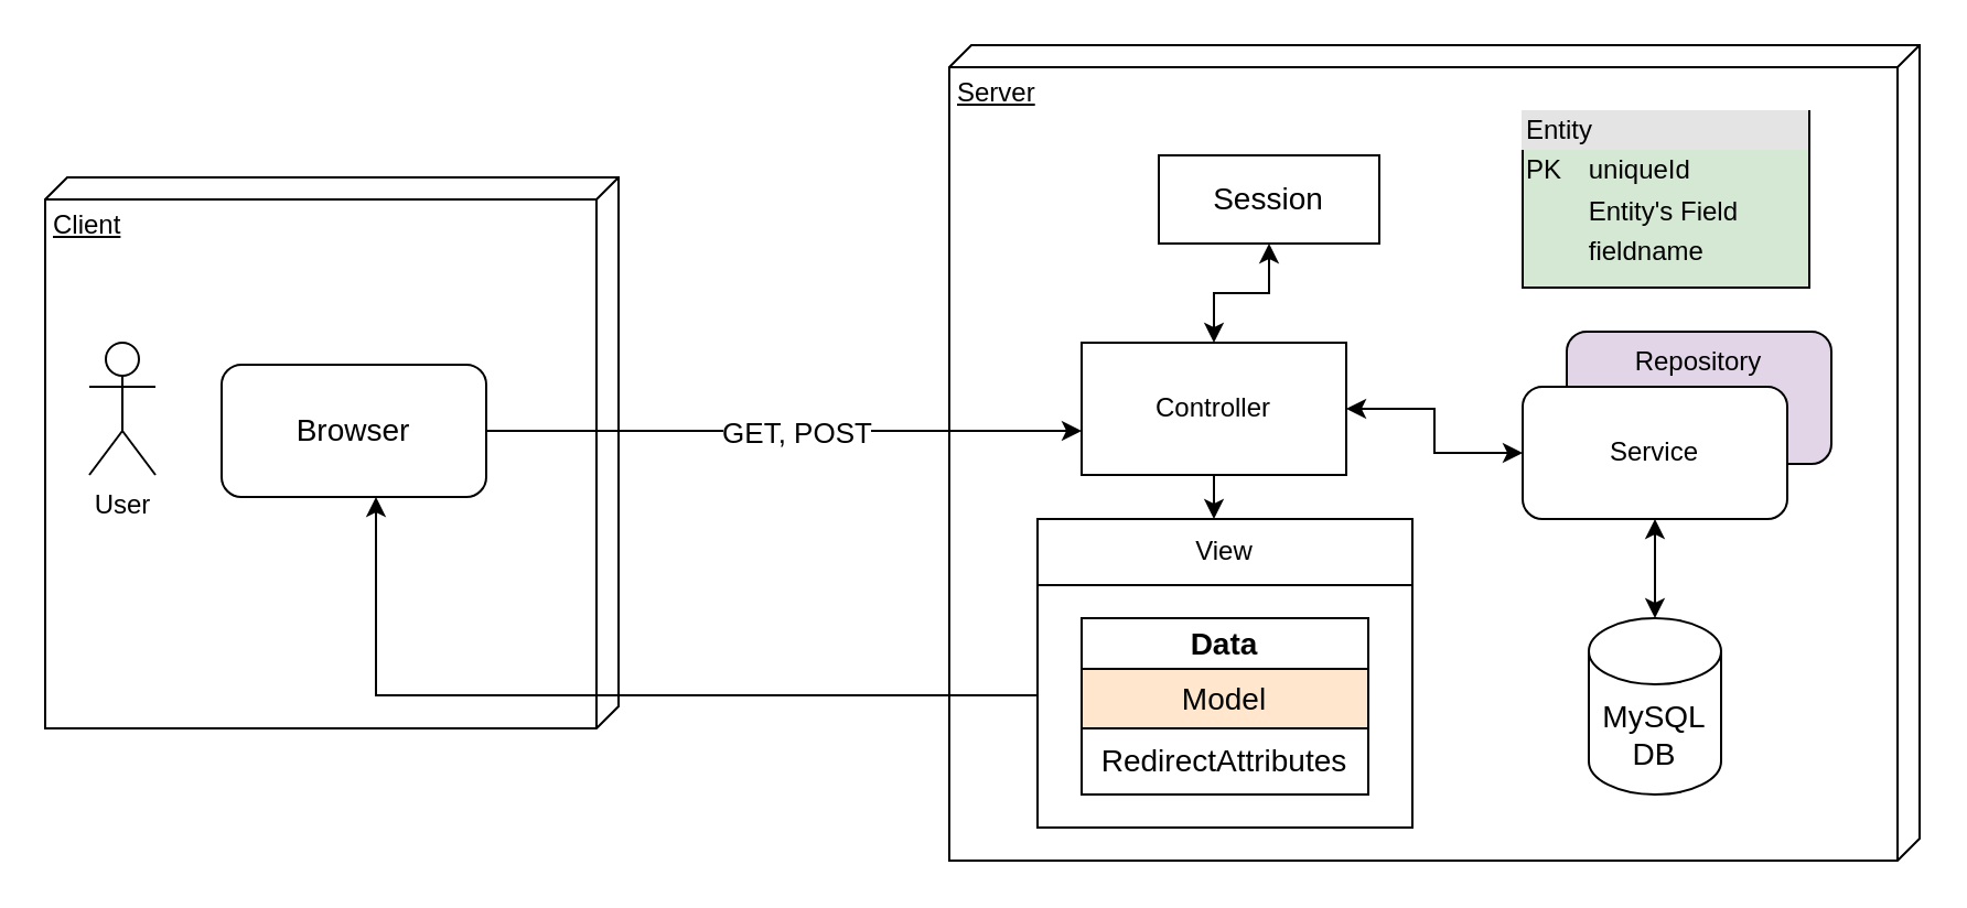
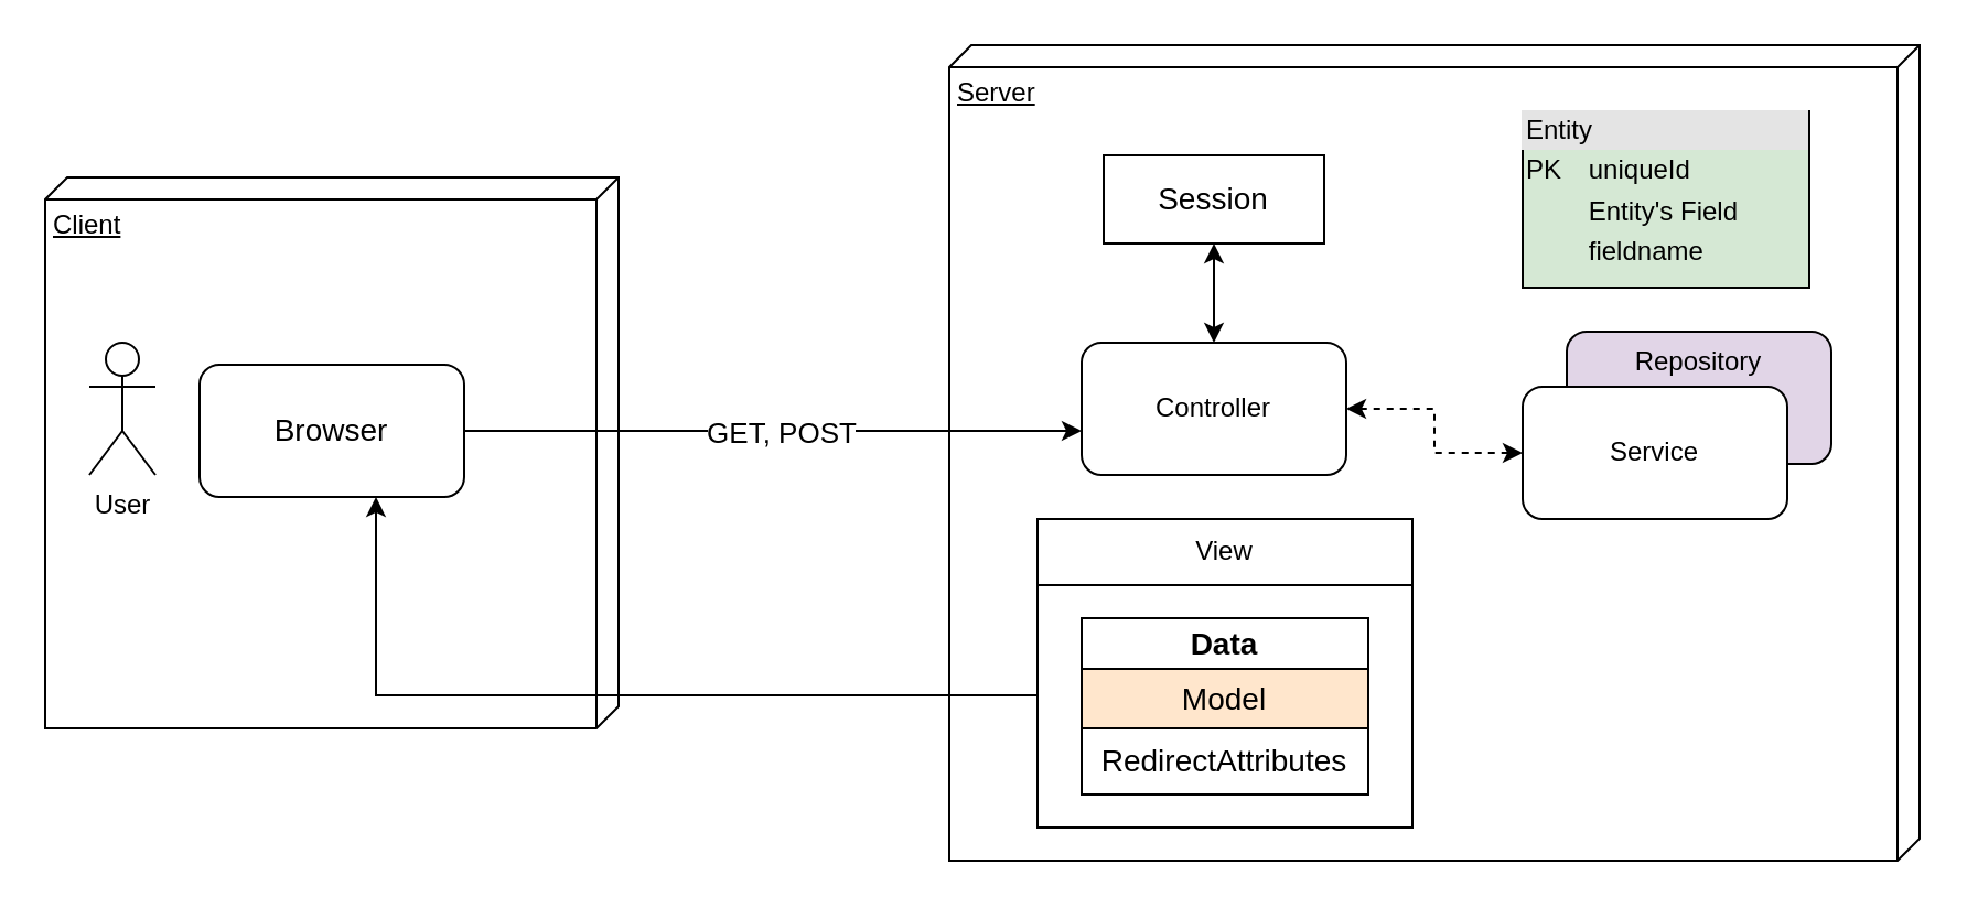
  <mxCell id="0" />
  <mxCell id="1" parent="0" />
  <mxCell id="2" value="Server" style="verticalAlign=top;align=left;spacingTop=8;spacingLeft=2;spacingRight=12;shape=cube;size=10;direction=south;fontStyle=4;html=1;whiteSpace=wrap;" vertex="1" parent="1"><mxGeometry x="430" y="20" width="440" height="370" as="geometry" /></mxCell>
  <mxCell id="3" value="&lt;div&gt;Client&lt;/div&gt;&lt;div&gt;&lt;br&gt;&lt;/div&gt;" style="verticalAlign=top;align=left;spacingTop=8;spacingLeft=2;spacingRight=12;shape=cube;size=10;direction=south;fontStyle=4;html=1;whiteSpace=wrap;" vertex="1" parent="1"><mxGeometry x="20" y="80" width="260" height="250" as="geometry" /></mxCell>
- <mxCell id="4" value="&lt;div&gt;MySQL&lt;/div&gt;&lt;div&gt;DB&lt;br&gt;&lt;/div&gt;" style="shape=cylinder3;whiteSpace=wrap;html=1;boundedLbl=1;backgroundOutline=1;size=15;fontSize=14;" vertex="1" parent="1"><mxGeometry x="720" y="280" width="60" height="80" as="geometry" /></mxCell>
  <mxCell id="5" value="Data" style="swimlane;whiteSpace=wrap;html=1;fontSize=14;" vertex="1" parent="1"><mxGeometry x="490" y="280" width="130" height="80" as="geometry" /></mxCell>
  <mxCell id="6" value="Model" style="whiteSpace=wrap;html=1;fontSize=14;fillColor=#ffe6cc;" vertex="1" parent="5"><mxGeometry y="23" width="130" height="27" as="geometry" /></mxCell>
  <mxCell id="7" value="RedirectAttributes" style="whiteSpace=wrap;html=1;fontSize=14;" vertex="1" parent="5"><mxGeometry y="50" width="130" height="30" as="geometry" /></mxCell>
  <mxCell id="8" style="edgeStyle=orthogonalEdgeStyle;rounded=0;orthogonalLoop=1;jettySize=auto;html=1;exitX=0.5;exitY=1;exitDx=0;exitDy=0;startArrow=classic;startFill=1;" edge="1" parent="1" source="9" target="16"><mxGeometry relative="1" as="geometry" /></mxCell>
- <mxCell id="9" value="Session" style="whiteSpace=wrap;html=1;fontSize=14;" vertex="1" parent="1"><mxGeometry x="525" y="70" width="100" height="40" as="geometry" /></mxCell>
+ <mxCell id="9" value="Session" style="whiteSpace=wrap;html=1;fontSize=14;" vertex="1" parent="1"><mxGeometry x="500" y="70" width="100" height="40" as="geometry" /></mxCell>
  <mxCell id="10" value="&lt;div&gt;User&lt;/div&gt;" style="shape=umlActor;verticalLabelPosition=bottom;verticalAlign=top;html=1;outlineConnect=0;" vertex="1" parent="1"><mxGeometry x="40" y="155" width="30" height="60" as="geometry" /></mxCell>
  <mxCell id="11" style="edgeStyle=orthogonalEdgeStyle;rounded=0;orthogonalLoop=1;jettySize=auto;html=1;exitX=1;exitY=0.5;exitDx=0;exitDy=0;" edge="1" parent="1" source="13" target="16"><mxGeometry relative="1" as="geometry"><Array as="points"><mxPoint x="260" y="195" /><mxPoint x="260" y="195" /></Array></mxGeometry></mxCell>
  <mxCell id="12" value="&lt;font style=&quot;font-size: 13px;&quot;&gt;GET, POST&lt;/font&gt;" style="edgeLabel;html=1;align=center;verticalAlign=middle;resizable=0;points=[];" vertex="1" connectable="0" parent="11"><mxGeometry x="-0.509" y="2" relative="1" as="geometry"><mxPoint x="74" y="2" as="offset" /></mxGeometry></mxCell>
- <mxCell id="13" value="&lt;font style=&quot;font-size: 14px;&quot;&gt;Browser&lt;/font&gt;" style="rounded=1;whiteSpace=wrap;html=1;" vertex="1" parent="1"><mxGeometry x="100" y="165" width="120" height="60" as="geometry" /></mxCell>
- <mxCell id="14" style="edgeStyle=orthogonalEdgeStyle;rounded=0;orthogonalLoop=1;jettySize=auto;html=1;startArrow=classic;startFill=1;" edge="1" parent="1" source="16" target="19"><mxGeometry relative="1" as="geometry" /></mxCell>
- <mxCell id="15" style="edgeStyle=orthogonalEdgeStyle;rounded=0;orthogonalLoop=1;jettySize=auto;html=1;" edge="1" parent="1" source="16" target="22"><mxGeometry relative="1" as="geometry"><Array as="points"><mxPoint x="550" y="230" /><mxPoint x="550" y="230" /></Array></mxGeometry></mxCell>
- <mxCell id="16" value="Controller" style="whiteSpace=wrap;html=1;rounded=0;" vertex="1" parent="1"><mxGeometry x="490" y="155" width="120" height="60" as="geometry" /></mxCell>
+ <mxCell id="13" value="&lt;font style=&quot;font-size: 14px;&quot;&gt;Browser&lt;/font&gt;" style="rounded=1;whiteSpace=wrap;html=1;" vertex="1" parent="1"><mxGeometry x="90" y="165" width="120" height="60" as="geometry" /></mxCell>
+ <mxCell id="14" style="edgeStyle=orthogonalEdgeStyle;rounded=0;orthogonalLoop=1;jettySize=auto;html=1;startArrow=classic;startFill=1;dashed=1;" edge="1" parent="1" source="16" target="19"><mxGeometry relative="1" as="geometry" /></mxCell>
+ <mxCell id="16" value="Controller" style="rounded=1;whiteSpace=wrap;html=1;" vertex="1" parent="1"><mxGeometry x="490" y="155" width="120" height="60" as="geometry" /></mxCell>
  <mxCell id="17" value="&lt;div&gt;Repository&lt;/div&gt;" style="rounded=1;whiteSpace=wrap;html=1;verticalAlign=top;fillColor=#e1d5e7;" vertex="1" parent="1"><mxGeometry x="710" y="150" width="120" height="60" as="geometry" /></mxCell>
- <mxCell id="18" style="edgeStyle=orthogonalEdgeStyle;rounded=0;orthogonalLoop=1;jettySize=auto;html=1;startArrow=classic;startFill=1;" edge="1" parent="1" source="19" target="4"><mxGeometry relative="1" as="geometry" /></mxCell>
  <mxCell id="19" value="&lt;div&gt;Service&lt;/div&gt;" style="rounded=1;whiteSpace=wrap;html=1;" vertex="1" parent="1"><mxGeometry x="690" y="175" width="120" height="60" as="geometry" /></mxCell>
  <mxCell id="20" value="&lt;div style=&quot;box-sizing: border-box; width: 100%; background: rgb(228, 228, 228); padding: 2px;&quot;&gt;Entity&lt;/div&gt;&lt;table style=&quot;width:100%;font-size:1em;&quot; cellpadding=&quot;2&quot; cellspacing=&quot;0&quot;&gt;&lt;tbody&gt;&lt;tr&gt;&lt;td&gt;PK&lt;/td&gt;&lt;td&gt;uniqueId&lt;/td&gt;&lt;/tr&gt;&lt;tr&gt;&lt;td&gt;&lt;br&gt;&lt;/td&gt;&lt;td&gt;Entity's Field&lt;br&gt;&lt;/td&gt;&lt;/tr&gt;&lt;tr&gt;&lt;td&gt;&lt;/td&gt;&lt;td&gt;fieldname&lt;/td&gt;&lt;/tr&gt;&lt;/tbody&gt;&lt;/table&gt;" style="verticalAlign=top;align=left;overflow=fill;html=1;whiteSpace=wrap;fillColor=#d5e8d4;" vertex="1" parent="1"><mxGeometry x="690" y="50" width="130" height="80" as="geometry" /></mxCell>
  <mxCell id="21" style="edgeStyle=orthogonalEdgeStyle;rounded=0;orthogonalLoop=1;jettySize=auto;html=1;" edge="1" parent="1" source="22" target="13"><mxGeometry relative="1" as="geometry"><Array as="points"><mxPoint x="170" y="315" /></Array></mxGeometry></mxCell>
  <mxCell id="22" value="View" style="swimlane;fontStyle=0;childLayout=stackLayout;horizontal=1;startSize=30;horizontalStack=0;resizeParent=1;resizeParentMax=0;resizeLast=0;collapsible=1;marginBottom=0;whiteSpace=wrap;html=1;" vertex="1" parent="1"><mxGeometry x="470" y="235" width="170" height="140" as="geometry" /></mxCell>
